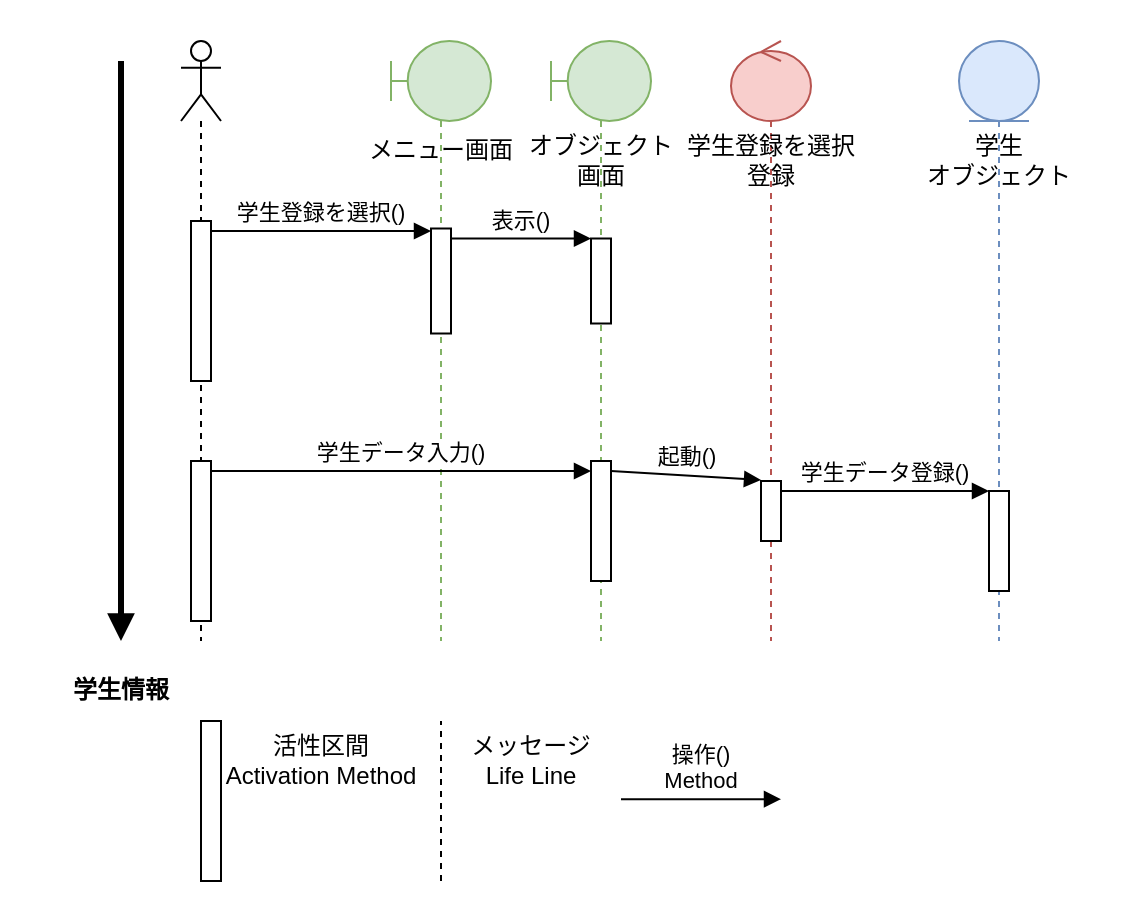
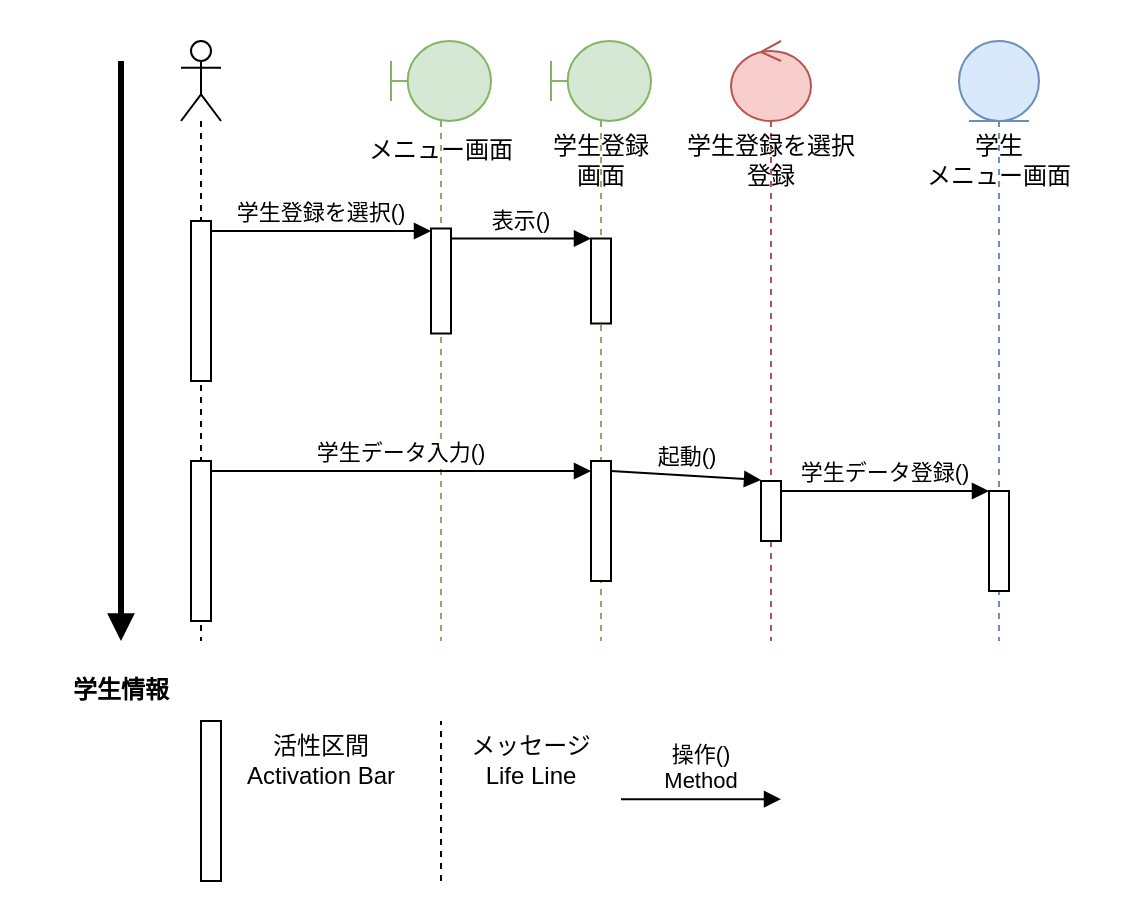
  <mxCell id="0" />
  <mxCell id="1" parent="0" />
  <mxCell id="2" value="" style="shape=umlLifeline;perimeter=lifelinePerimeter;whiteSpace=wrap;html=1;container=1;dropTarget=0;collapsible=0;recursiveResize=0;outlineConnect=0;portConstraint=eastwest;newEdgeStyle={&quot;curved&quot;:0,&quot;rounded&quot;:0};participant=umlActor;" vertex="1" parent="1"><mxGeometry x="90" y="20" width="20" height="300" as="geometry" /></mxCell>
  <mxCell id="3" value="" style="html=1;points=[[0,0,0,0,5],[0,1,0,0,-5],[1,0,0,0,5],[1,1,0,0,-5]];perimeter=orthogonalPerimeter;outlineConnect=0;targetShapes=umlLifeline;portConstraint=eastwest;newEdgeStyle={&quot;curved&quot;:0,&quot;rounded&quot;:0};" vertex="1" parent="2"><mxGeometry x="5" y="90" width="10" height="80" as="geometry" /></mxCell>
  <mxCell id="4" value="" style="html=1;points=[[0,0,0,0,5],[0,1,0,0,-5],[1,0,0,0,5],[1,1,0,0,-5]];perimeter=orthogonalPerimeter;outlineConnect=0;targetShapes=umlLifeline;portConstraint=eastwest;newEdgeStyle={&quot;curved&quot;:0,&quot;rounded&quot;:0};" vertex="1" parent="2"><mxGeometry x="5" y="210" width="10" height="80" as="geometry" /></mxCell>
  <mxCell id="5" value="" style="shape=umlLifeline;perimeter=lifelinePerimeter;whiteSpace=wrap;html=1;container=1;dropTarget=0;collapsible=0;recursiveResize=0;outlineConnect=0;portConstraint=eastwest;newEdgeStyle={&quot;curved&quot;:0,&quot;rounded&quot;:0};participant=umlBoundary;fillColor=#d5e8d4;strokeColor=#82b366;" vertex="1" parent="1"><mxGeometry x="275" y="20" width="50" height="300" as="geometry" /></mxCell>
  <mxCell id="6" value="" style="html=1;points=[[0,0,0,0,5],[0,1,0,0,-5],[1,0,0,0,5],[1,1,0,0,-5]];perimeter=orthogonalPerimeter;outlineConnect=0;targetShapes=umlLifeline;portConstraint=eastwest;newEdgeStyle={&quot;curved&quot;:0,&quot;rounded&quot;:0};" vertex="1" parent="5"><mxGeometry x="20" y="98.75" width="10" height="42.5" as="geometry" /></mxCell>
  <mxCell id="7" value="" style="html=1;points=[[0,0,0,0,5],[0,1,0,0,-5],[1,0,0,0,5],[1,1,0,0,-5]];perimeter=orthogonalPerimeter;outlineConnect=0;targetShapes=umlLifeline;portConstraint=eastwest;newEdgeStyle={&quot;curved&quot;:0,&quot;rounded&quot;:0};" vertex="1" parent="5"><mxGeometry x="20" y="210" width="10" height="60" as="geometry" /></mxCell>
  <mxCell id="8" value="" style="shape=umlLifeline;perimeter=lifelinePerimeter;whiteSpace=wrap;html=1;container=1;dropTarget=0;collapsible=0;recursiveResize=0;outlineConnect=0;portConstraint=eastwest;newEdgeStyle={&quot;curved&quot;:0,&quot;rounded&quot;:0};participant=umlBoundary;fillColor=#d5e8d4;strokeColor=#82b366;" vertex="1" parent="1"><mxGeometry x="195" y="20" width="50" height="300" as="geometry" /></mxCell>
  <mxCell id="9" value="" style="html=1;points=[[0,0,0,0,5],[0,1,0,0,-5],[1,0,0,0,5],[1,1,0,0,-5]];perimeter=orthogonalPerimeter;outlineConnect=0;targetShapes=umlLifeline;portConstraint=eastwest;newEdgeStyle={&quot;curved&quot;:0,&quot;rounded&quot;:0};" vertex="1" parent="8"><mxGeometry x="20" y="93.75" width="10" height="52.5" as="geometry" /></mxCell>
  <mxCell id="10" value="" style="shape=umlLifeline;perimeter=lifelinePerimeter;whiteSpace=wrap;html=1;container=1;dropTarget=0;collapsible=0;recursiveResize=0;outlineConnect=0;portConstraint=eastwest;newEdgeStyle={&quot;curved&quot;:0,&quot;rounded&quot;:0};participant=umlEntity;fillColor=#dae8fc;strokeColor=#6c8ebf;" vertex="1" parent="1"><mxGeometry x="479" y="20" width="40" height="300" as="geometry" /></mxCell>
  <mxCell id="11" value="" style="html=1;points=[[0,0,0,0,5],[0,1,0,0,-5],[1,0,0,0,5],[1,1,0,0,-5]];perimeter=orthogonalPerimeter;outlineConnect=0;targetShapes=umlLifeline;portConstraint=eastwest;newEdgeStyle={&quot;curved&quot;:0,&quot;rounded&quot;:0};" vertex="1" parent="10"><mxGeometry x="15" y="225" width="10" height="50" as="geometry" /></mxCell>
  <mxCell id="12" value="" style="shape=umlLifeline;perimeter=lifelinePerimeter;whiteSpace=wrap;html=1;container=1;dropTarget=0;collapsible=0;recursiveResize=0;outlineConnect=0;portConstraint=eastwest;newEdgeStyle={&quot;curved&quot;:0,&quot;rounded&quot;:0};participant=umlControl;fillColor=#f8cecc;strokeColor=#b85450;" vertex="1" parent="1"><mxGeometry x="365" y="20" width="40" height="300" as="geometry" /></mxCell>
  <mxCell id="13" value="" style="html=1;points=[[0,0,0,0,5],[0,1,0,0,-5],[1,0,0,0,5],[1,1,0,0,-5]];perimeter=orthogonalPerimeter;outlineConnect=0;targetShapes=umlLifeline;portConstraint=eastwest;newEdgeStyle={&quot;curved&quot;:0,&quot;rounded&quot;:0};" vertex="1" parent="12"><mxGeometry x="15" y="220" width="10" height="30" as="geometry" /></mxCell>
  <mxCell id="14" value="" style="html=1;points=[[0,0,0,0,5],[0,1,0,0,-5],[1,0,0,0,5],[1,1,0,0,-5]];perimeter=orthogonalPerimeter;outlineConnect=0;targetShapes=umlLifeline;portConstraint=eastwest;newEdgeStyle={&quot;curved&quot;:0,&quot;rounded&quot;:0};" vertex="1" parent="1"><mxGeometry x="100" y="360" width="10" height="80" as="geometry" /></mxCell>
- <mxCell id="15" value="活性区間&lt;div&gt;Activation Method&lt;/div&gt;" style="text;html=1;align=center;verticalAlign=middle;resizable=0;points=[];autosize=1;strokeColor=none;fillColor=none;" vertex="1" parent="1"><mxGeometry x="110" y="360" width="100" height="40" as="geometry" /></mxCell>
+ <mxCell id="15" value="活性区間&lt;div&gt;Activation Bar&lt;/div&gt;" style="text;html=1;align=center;verticalAlign=middle;resizable=0;points=[];autosize=1;strokeColor=none;fillColor=none;" vertex="1" parent="1"><mxGeometry x="110" y="360" width="100" height="40" as="geometry" /></mxCell>
  <mxCell id="16" value="" style="endArrow=none;dashed=1;html=1;rounded=0;" edge="1" parent="1"><mxGeometry width="50" height="50" relative="1" as="geometry"><mxPoint x="220" y="440" as="sourcePoint" /><mxPoint x="220" y="360" as="targetPoint" /></mxGeometry></mxCell>
  <mxCell id="17" value="メッセージ&lt;div&gt;Life Line&lt;/div&gt;" style="text;html=1;align=center;verticalAlign=middle;resizable=0;points=[];autosize=1;strokeColor=none;fillColor=none;" vertex="1" parent="1"><mxGeometry x="230" y="360" width="70" height="40" as="geometry" /></mxCell>
  <mxCell id="18" value="学生登録を選択()" style="html=1;verticalAlign=bottom;endArrow=block;curved=0;rounded=0;exitX=1;exitY=0;exitDx=0;exitDy=5;exitPerimeter=0;" edge="1" parent="1" source="3" target="9"><mxGeometry width="80" relative="1" as="geometry"><mxPoint x="140" y="220" as="sourcePoint" /><mxPoint x="220" y="220" as="targetPoint" /></mxGeometry></mxCell>
  <mxCell id="19" value="メニュー&lt;span style=&quot;background-color: transparent; color: light-dark(rgb(0, 0, 0), rgb(255, 255, 255));&quot;&gt;画面&lt;/span&gt;" style="text;html=1;align=center;verticalAlign=middle;resizable=0;points=[];autosize=1;strokeColor=none;fillColor=none;" vertex="1" parent="1"><mxGeometry x="170" y="60" width="100" height="30" as="geometry" /></mxCell>
- <mxCell id="20" value="オブジェクト&lt;div&gt;画面&lt;/div&gt;" style="text;html=1;align=center;verticalAlign=middle;resizable=0;points=[];autosize=1;strokeColor=none;fillColor=none;" vertex="1" parent="1"><mxGeometry x="265" y="60" width="70" height="40" as="geometry" /></mxCell>
+ <mxCell id="20" value="学生登録&lt;div&gt;画面&lt;/div&gt;" style="text;html=1;align=center;verticalAlign=middle;resizable=0;points=[];autosize=1;strokeColor=none;fillColor=none;" vertex="1" parent="1"><mxGeometry x="265" y="60" width="70" height="40" as="geometry" /></mxCell>
  <mxCell id="21" value="学生登録を選択&lt;div&gt;登録&lt;/div&gt;" style="text;html=1;align=center;verticalAlign=middle;resizable=0;points=[];autosize=1;strokeColor=none;fillColor=none;" vertex="1" parent="1"><mxGeometry x="350" y="60" width="70" height="40" as="geometry" /></mxCell>
- <mxCell id="22" value="学生&lt;div&gt;オブジェクト&lt;/div&gt;" style="text;html=1;align=center;verticalAlign=middle;resizable=0;points=[];autosize=1;strokeColor=none;fillColor=none;" vertex="1" parent="1"><mxGeometry x="449" y="60" width="100" height="40" as="geometry" /></mxCell>
+ <mxCell id="22" value="学生&lt;div&gt;メニュー画面&lt;/div&gt;" style="text;html=1;align=center;verticalAlign=middle;resizable=0;points=[];autosize=1;strokeColor=none;fillColor=none;" vertex="1" parent="1"><mxGeometry x="449" y="60" width="100" height="40" as="geometry" /></mxCell>
  <mxCell id="23" value="" style="html=1;verticalAlign=bottom;endArrow=block;curved=0;rounded=0;fontStyle=0;strokeWidth=3;" edge="1" parent="1"><mxGeometry width="80" relative="1" as="geometry"><mxPoint x="60" y="30" as="sourcePoint" /><mxPoint x="60" y="320" as="targetPoint" /></mxGeometry></mxCell>
  <mxCell id="24" value="学生情報" style="text;html=1;align=center;verticalAlign=middle;resizable=0;points=[];autosize=1;strokeColor=none;fillColor=none;fontStyle=1" vertex="1" parent="1"><mxGeometry y="330" width="80" height="30" as="geometry" x="20" /></mxCell>
  <mxCell id="25" value="表示()" style="html=1;verticalAlign=bottom;endArrow=block;curved=0;rounded=0;exitX=1;exitY=0;exitDx=0;exitDy=5;exitPerimeter=0;" edge="1" parent="1" source="9" target="6"><mxGeometry width="80" relative="1" as="geometry"><mxPoint x="250" y="150" as="sourcePoint" /><mxPoint x="330" y="150" as="targetPoint" /></mxGeometry></mxCell>
  <mxCell id="26" value="操作()&lt;div&gt;Method&lt;/div&gt;" style="html=1;verticalAlign=bottom;endArrow=block;curved=0;rounded=0;" edge="1" parent="1"><mxGeometry width="80" relative="1" as="geometry"><mxPoint x="310" y="399.09" as="sourcePoint" /><mxPoint x="390" y="399.09" as="targetPoint" /></mxGeometry></mxCell>
  <mxCell id="27" value="学生データ入力()" style="html=1;verticalAlign=bottom;endArrow=block;curved=0;rounded=0;exitX=1;exitY=0;exitDx=0;exitDy=5;exitPerimeter=0;" edge="1" parent="1" source="4" target="7"><mxGeometry width="80" relative="1" as="geometry"><mxPoint x="180" y="280" as="sourcePoint" /><mxPoint x="260" y="280" as="targetPoint" /></mxGeometry></mxCell>
  <mxCell id="28" value="起動()" style="html=1;verticalAlign=bottom;endArrow=block;curved=0;rounded=0;exitX=1;exitY=0;exitDx=0;exitDy=5;exitPerimeter=0;entryX=0.002;entryY=-0.016;entryDx=0;entryDy=0;entryPerimeter=0;" edge="1" parent="1" source="7" target="13"><mxGeometry width="80" relative="1" as="geometry"><mxPoint x="300" y="240" as="sourcePoint" /><mxPoint x="380" y="240" as="targetPoint" /></mxGeometry></mxCell>
  <mxCell id="29" value="学生データ登録()" style="html=1;verticalAlign=bottom;endArrow=block;curved=0;rounded=0;exitX=1;exitY=0;exitDx=0;exitDy=5;exitPerimeter=0;" edge="1" parent="1" source="13" target="11"><mxGeometry width="80" relative="1" as="geometry"><mxPoint x="400" y="230" as="sourcePoint" /><mxPoint x="465" y="230" as="targetPoint" /></mxGeometry></mxCell>
